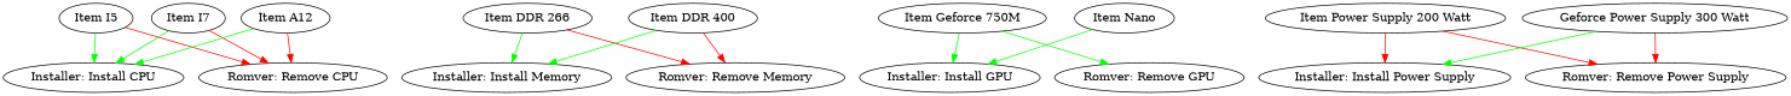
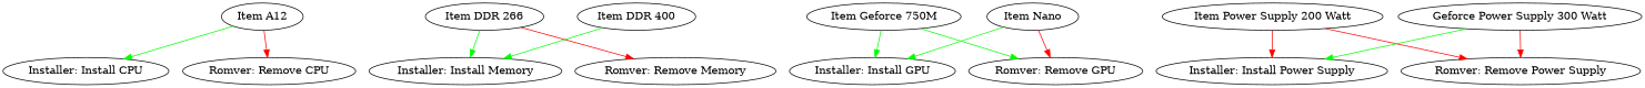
  digraph {
    edge [color=green]
-   "Item I5"
    "Installer: Install CPU"
    "Romver: Remove CPU"
-   "Item I7"
    "Item A12"
    "Item DDR 266"
    "Installer: Install Memory"
    "Romver: Remove Memory"
    "Item DDR 400"
    "Item Geforce 750M"
    "Installer: Install GPU"
    "Romver: Remove GPU"
    "Item Nano"
    "Item Power Supply 200 Watt"
    "Installer: Install Power Supply"
    "Romver: Remove Power Supply"
    n17 [label="Geforce Power Supply 300 Watt"]
-   "Item I5" -> "Installer: Install CPU"
-   "Item I5" -> "Romver: Remove CPU" [color=red]
-   "Item I7" -> "Installer: Install CPU"
-   "Item I7" -> "Romver: Remove CPU" [color=red]
    "Item A12" -> "Installer: Install CPU"
    "Item A12" -> "Romver: Remove CPU" [color=red]
    "Item DDR 266" -> "Installer: Install Memory"
    "Item DDR 266" -> "Romver: Remove Memory" [color=red]
    "Item DDR 400" -> "Installer: Install Memory"
-   "Item DDR 400" -> "Romver: Remove Memory" [color=red]
    "Item Geforce 750M" -> "Installer: Install GPU"
    "Item Geforce 750M" -> "Romver: Remove GPU"
    "Item Nano" -> "Installer: Install GPU"
+   "Item Nano" -> "Romver: Remove GPU" [color=red]
    "Item Power Supply 200 Watt" -> "Installer: Install Power Supply" [color=red]
    "Item Power Supply 200 Watt" -> "Romver: Remove Power Supply" [color=red]
    n17 -> "Installer: Install Power Supply"
    n17 -> "Romver: Remove Power Supply" [color=red]
  }
